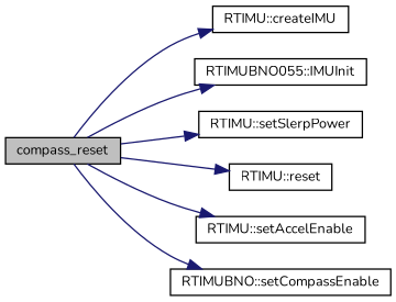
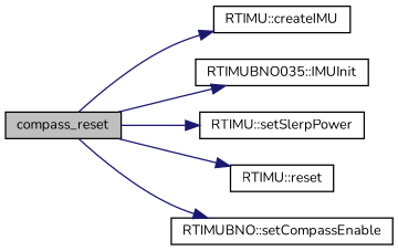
  digraph {
    fontname=Nunito
    rankdir=LR
    node [color=black fillcolor=white fontname=Nunito fontsize=10 shape=record style=filled]
    edge [color=midnightblue fontname=Nunito fontsize=10 labelfontname=Helvetica labelfontsize=10 style=solid]
    n1 [fillcolor=grey75 fontcolor=black height=0.2 label=compass_reset width=0.4]
    n2 [height=0.2 label="RTIMU::createIMU" width=0.4]
-   n3 [height=0.2 label="RTIMUBNO055::IMUInit" width=0.4]
+   n3 [height=0.2 label="RTIMUBNO035::IMUInit" width=0.4]
    n4 [height=0.2 label="RTIMU::setSlerpPower" width=0.4]
    n5 [height=0.2 label="RTIMU::reset" width=0.4]
-   n6 [height=0.2 label="RTIMU::setAccelEnable" width=0.4]
    n7 [height=0.2 label="RTIMUBNO::setCompassEnable" width=0.4]
    n1 -> n2
    n1 -> n3
    n1 -> n4
    n1 -> n5
-   n1 -> n6
    n1 -> n7
  }
